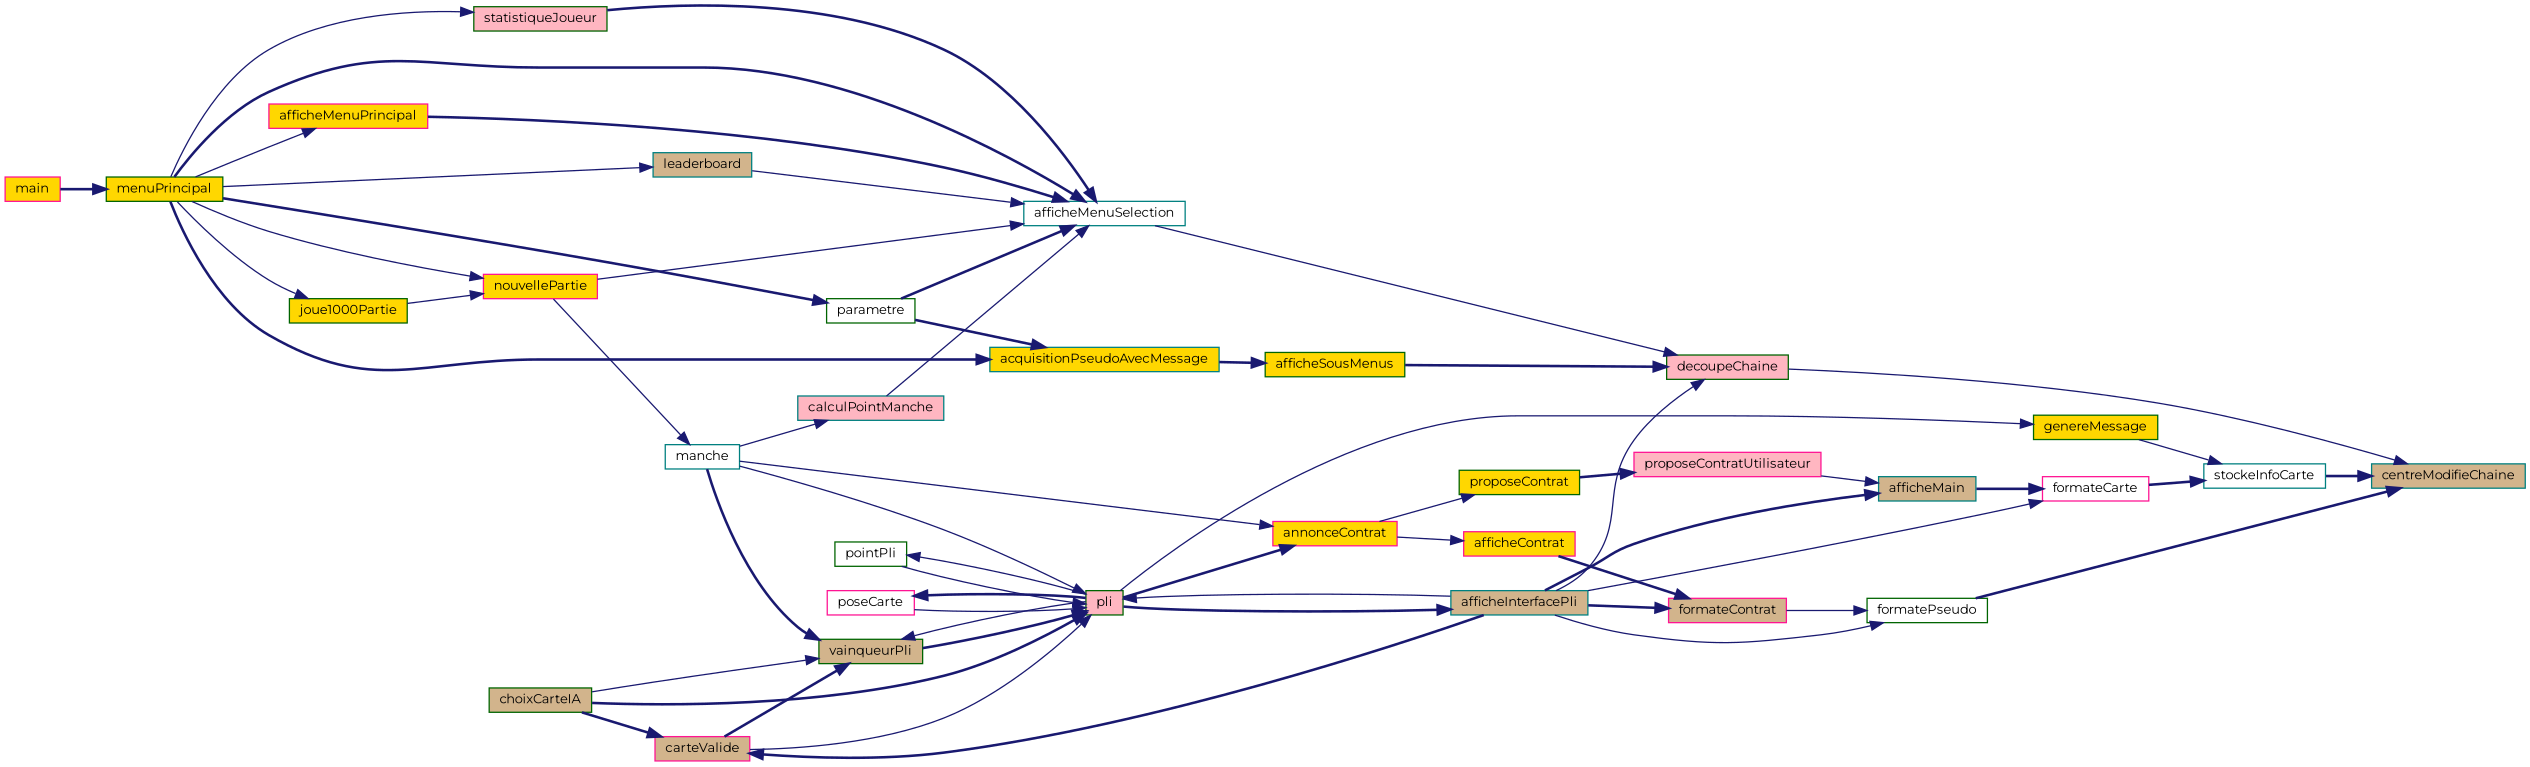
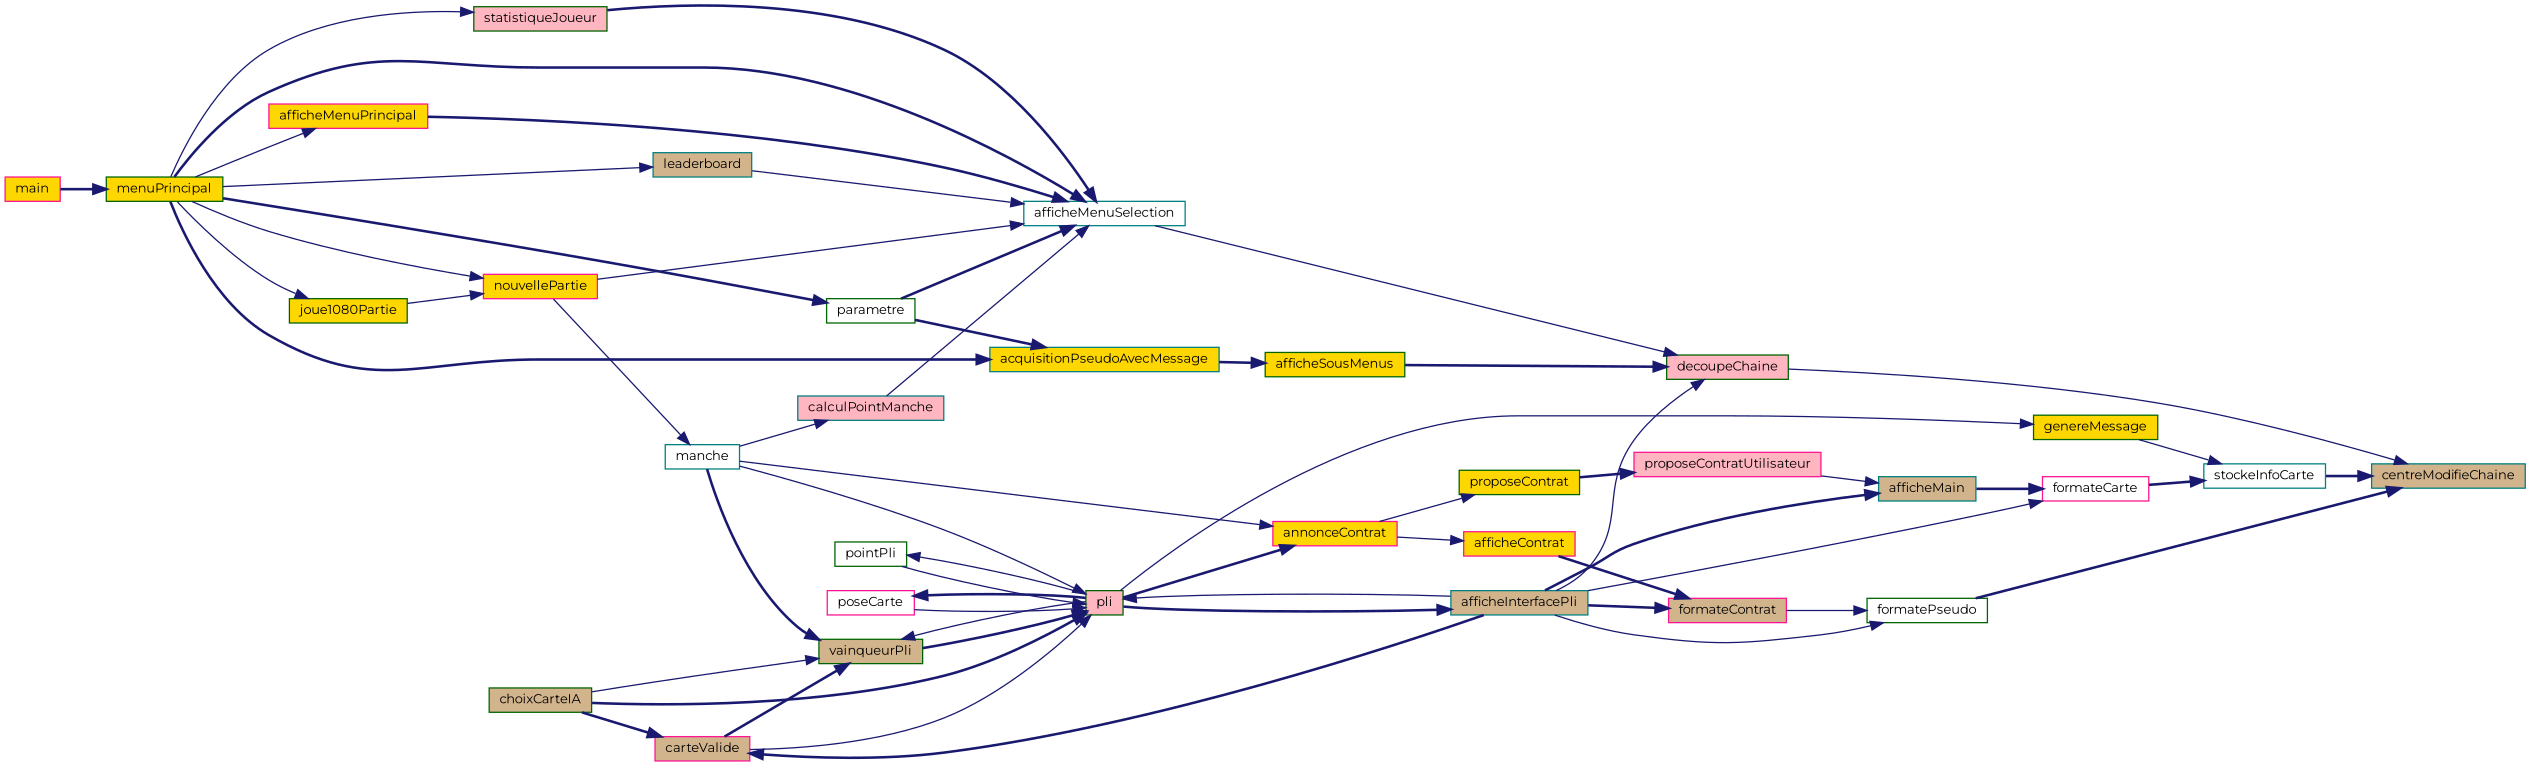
  digraph {
    fontname=Montserrat
    rankdir=RL
    node [color=darkgreen fillcolor=gold fontname=Montserrat fontsize=10 shape=record style=filled]
    edge [color=midnightblue dir=back fontname=Montserrat fontsize=10 labelfontname=Helvetica labelfontsize=10 style=solid]
    n1 [color=teal fillcolor=tan fontcolor=black height=0.2 label=centreModifieChaine width=0.4]
    n2 [fillcolor=lightpink height=0.2 label=decoupeChaine width=0.4]
    n3 [fillcolor=white height=0.2 label=formatePseudo width=0.4]
    n4 [color=teal fillcolor=white height=0.2 label=stockeInfoCarte width=0.4]
    n5 [color=teal fillcolor=tan height=0.2 label=afficheInterfacePli width=0.4]
    n6 [color=teal fillcolor=white height=0.2 label=afficheMenuSelection width=0.4]
    n7 [height=0.2 label=afficheSousMenus width=0.4]
    n8 [color=deeppink fillcolor=tan height=0.2 label=formateContrat width=0.4]
    n9 [color=deeppink fillcolor=white height=0.2 label=formateCarte width=0.4]
    n10 [height=0.2 label=genereMessage width=0.4]
    n11 [fillcolor=lightpink height=0.2 label=pli width=0.4]
    n12 [color=deeppink height=0.2 label=nouvellePartie width=0.4]
    n13 [height=0.2 label=menuPrincipal width=0.4]
    n14 [color=deeppink height=0.2 label=afficheMenuPrincipal width=0.4]
    n15 [color=teal fillcolor=lightpink height=0.2 label=calculPointManche width=0.4]
    n16 [color=teal fillcolor=tan height=0.2 label=leaderboard width=0.4]
    n17 [fillcolor=white height=0.2 label=parametre width=0.4]
    n18 [fillcolor=lightpink height=0.2 label=statistiqueJoueur width=0.4]
    n19 [color=teal height=0.2 label=acquisitionPseudoAvecMessage width=0.4]
    n20 [color=deeppink fillcolor=tan height=0.2 label=carteValide width=0.4]
    n21 [fillcolor=tan height=0.2 label=choixCarteIA width=0.4]
    n22 [color=teal fillcolor=white height=0.2 label=manche width=0.4]
    n23 [fillcolor=white height=0.2 label=pointPli width=0.4]
    n24 [color=deeppink fillcolor=white height=0.2 label=poseCarte width=0.4]
    n25 [fillcolor=tan height=0.2 label=vainqueurPli width=0.4]
-   n26 [height=0.2 label=joue1000Partie width=0.4]
+   n26 [height=0.2 label=joue1080Partie width=0.4]
    n27 [color=deeppink height=0.2 label=main width=0.4]
    n28 [color=deeppink height=0.2 label=afficheContrat width=0.4]
    n29 [color=deeppink height=0.2 label=annonceContrat width=0.4]
    n30 [color=teal fillcolor=tan height=0.2 label=afficheMain width=0.4]
    n31 [color=deeppink fillcolor=lightpink height=0.2 label=proposeContratUtilisateur width=0.4]
    n32 [height=0.2 label=proposeContrat width=0.4]
    n1 -> n2
    n1 -> n3 [style=bold]
    n1 -> n4 [style=bold]
    n2 -> n5
    n2 -> n6
    n2 -> n7 [style=bold]
    n3 -> n5
    n3 -> n8
    n4 -> n9 [style=bold]
    n4 -> n10
    n5 -> n11 [style=bold]
    n6 -> n12
    n6 -> n13 [style=bold]
    n6 -> n14 [style=bold]
    n6 -> n15
    n6 -> n16
    n6 -> n17 [style=bold]
    n6 -> n18 [style=bold]
    n7 -> n19 [style=bold]
    n8 -> n5 [style=bold]
    n8 -> n28 [style=bold]
    n9 -> n5
    n9 -> n30 [style=bold]
    n10 -> n11
    n11 -> n5
    n11 -> n20
    n11 -> n21 [style=bold]
    n11 -> n22
    n11 -> n23
    n11 -> n24
    n11 -> n25 [style=bold]
    n12 -> n13
    n12 -> n26
    n13 -> n27 [style=bold]
    n14 -> n13
    n15 -> n22
    n16 -> n13
    n17 -> n13 [style=bold]
    n18 -> n13
    n19 -> n13 [style=bold]
    n19 -> n17 [style=bold]
    n20 -> n5 [style=bold]
    n20 -> n21 [style=bold]
    n22 -> n12
    n23 -> n11
    n24 -> n11 [style=bold]
    n25 -> n11
    n25 -> n20 [style=bold]
    n25 -> n21
    n25 -> n22 [style=bold]
    n26 -> n13
    n28 -> n29
    n29 -> n11 [style=bold]
    n29 -> n22
    n30 -> n5 [style=bold]
    n30 -> n31
    n31 -> n32 [style=bold]
    n32 -> n29
  }
